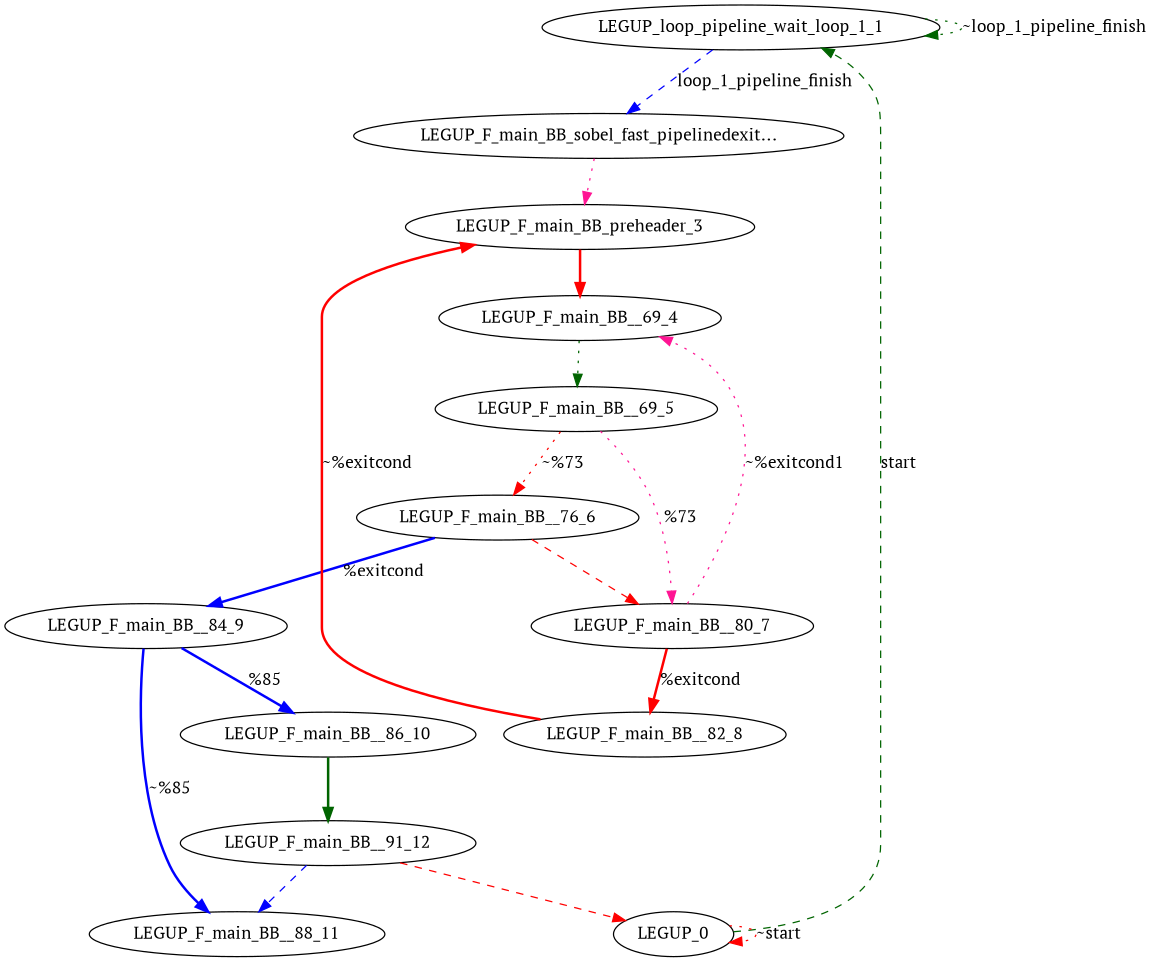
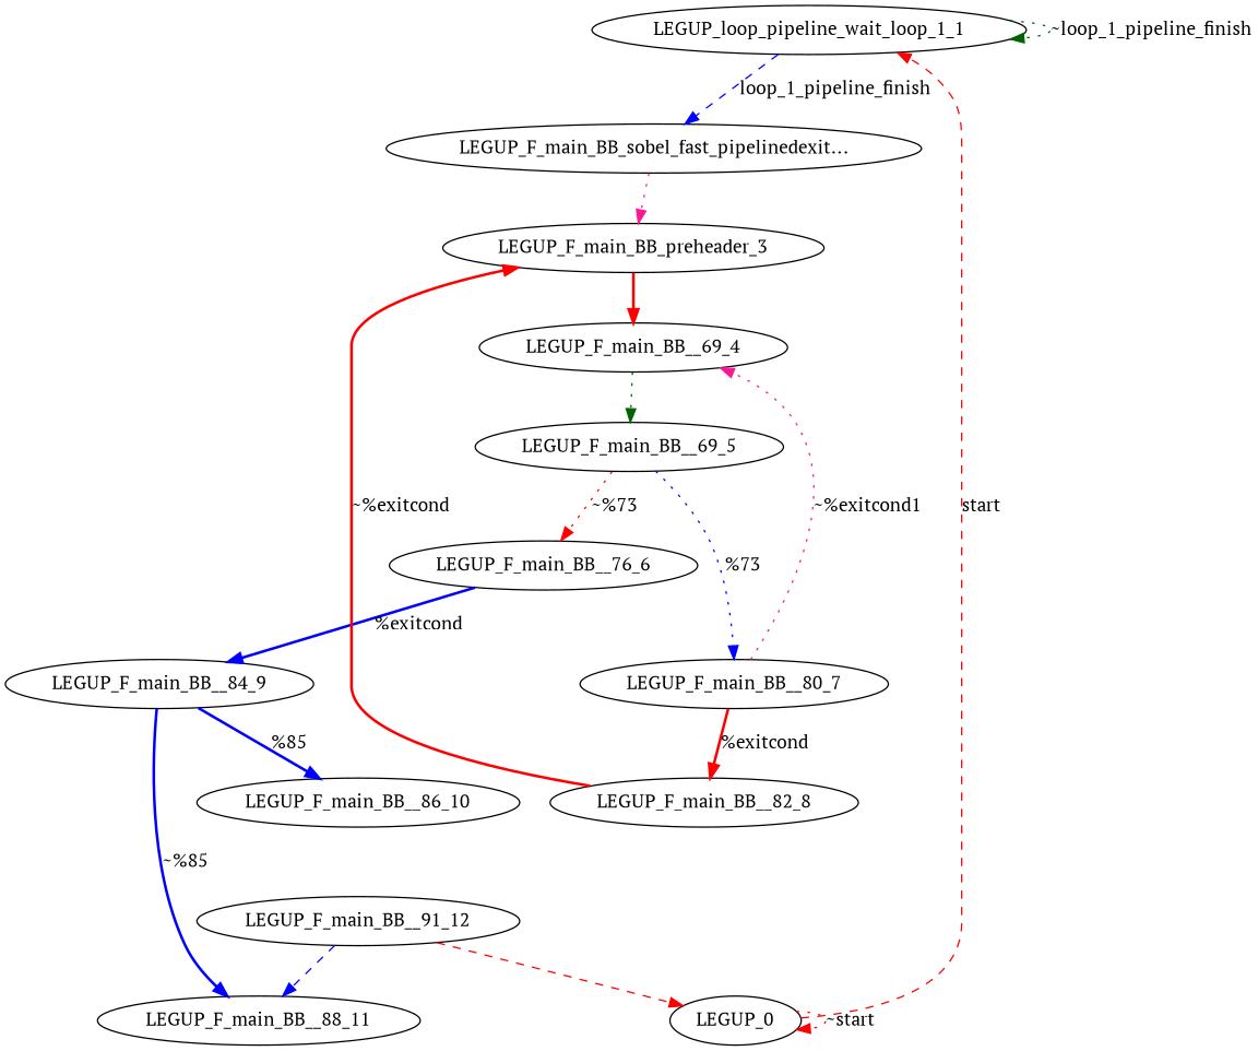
  digraph {
    fontname="PT Serif"
    node [fontname="PT Serif"]
    edge [color=red fontname="PT Serif" style=dotted]
    n1 [label=LEGUP_loop_pipeline_wait_loop_1_1]
    n2 [label="LEGUP_F_main_BB_sobel_fast_pipelinedexit..."]
    n3 [label=LEGUP_F_main_BB_preheader_3]
    n4 [label=LEGUP_0]
    n5 [label=LEGUP_F_main_BB__69_4]
    n6 [label=LEGUP_F_main_BB__69_5]
    n7 [label=LEGUP_F_main_BB__80_7]
    n8 [label=LEGUP_F_main_BB__76_6]
    n9 [label=LEGUP_F_main_BB__82_8]
    n10 [label=LEGUP_F_main_BB__84_9]
    n11 [label=LEGUP_F_main_BB__86_10]
    n12 [label=LEGUP_F_main_BB__88_11]
    n13 [label=LEGUP_F_main_BB__91_12]
    n1 -> n1 [color=darkgreen label="~loop_1_pipeline_finish"]
    n1 -> n2 [color=blue label=loop_1_pipeline_finish style=dashed]
    n2 -> n3 [color=deeppink]
    n3 -> n5 [style=bold]
-   n4 -> n1 [color=darkgreen label=start style=dashed]
+   n4 -> n1 [label=start style=dashed]
    n4 -> n4 [label="~start"]
    n5 -> n6 [color=darkgreen]
-   n6 -> n7 [color=deeppink label="%73"]
+   n6 -> n7 [color=blue label="%73"]
    n6 -> n8 [label="~%73"]
    n7 -> n5 [color=deeppink label="~%exitcond1"]
    n7 -> n9 [label="%exitcond" style=bold]
-   n8 -> n7 [style=dashed]
    n8 -> n10 [color=blue label="%exitcond" style=bold]
    n9 -> n3 [label="~%exitcond" style=bold]
    n10 -> n11 [color=blue label="%85" style=bold]
    n10 -> n12 [color=blue label="~%85" style=bold]
-   n11 -> n13 [color=darkgreen style=bold]
    n13 -> n4 [style=dashed]
    n13 -> n12 [color=blue style=dashed]
  }
